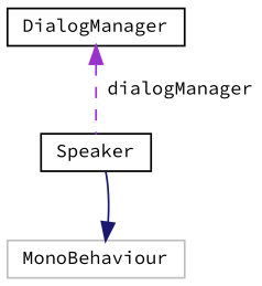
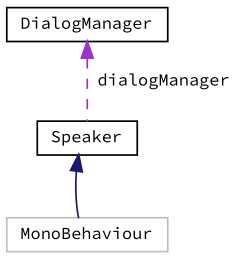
  digraph {
    fontname="Source Code Pro"
    node [color=black fillcolor=white fontname="Source Code Pro" fontsize=10 shape=record style=filled]
    edge [dir=back fontname="Source Code Pro" fontsize=10 labelfontname=Helvetica labelfontsize=10]
    n1 [height=0.2 label=Speaker width=0.4]
    n2 [color=grey75 height=0.2 label=MonoBehaviour width=0.4]
    n3 [height=0.2 label=DialogManager width=0.4]
-   n2 -> n1 [color=midnightblue style=solid]
+   n1 -> n2 [color=midnightblue style=solid]
    n3 -> n1 [color=darkorchid3 label=" dialogManager" style=dashed]
  }
